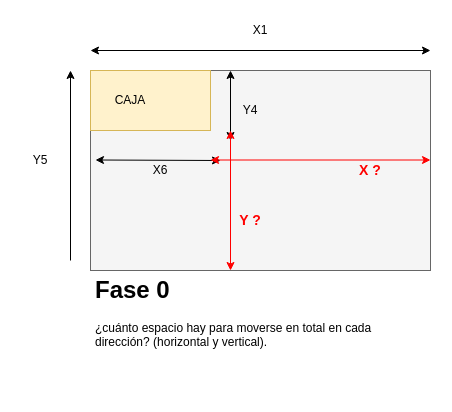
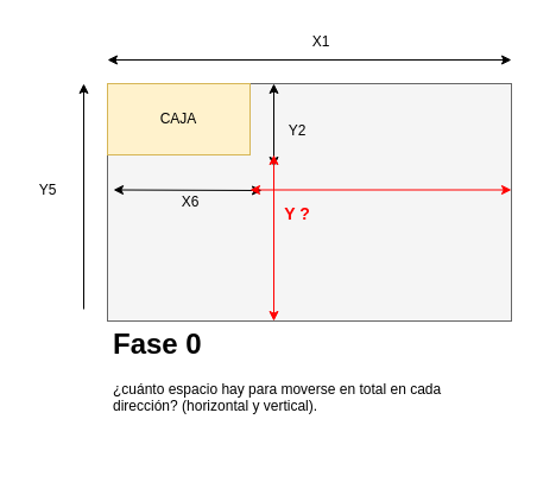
  <mxCell id="0" />
  <mxCell id="1" parent="0" />
  <mxCell id="2" value="" style="rounded=0;whiteSpace=wrap;html=1;fillColor=#f5f5f5;strokeColor=#666666;fontColor=#333333;" parent="1" vertex="1"><mxGeometry x="90" y="70" width="340" height="200" as="geometry" /></mxCell>
  <mxCell id="3" value="" style="rounded=0;whiteSpace=wrap;html=1;fillColor=#fff2cc;strokeColor=#d6b656;" parent="1" vertex="1"><mxGeometry x="90" y="70" width="120" height="60" as="geometry" /></mxCell>
  <mxCell id="4" value="" style="endArrow=classic;startArrow=classic;html=1;" parent="1" edge="1"><mxGeometry width="50" height="50" relative="1" as="geometry"><mxPoint x="90" y="50" as="sourcePoint" /><mxPoint x="430" y="50" as="targetPoint" /></mxGeometry></mxCell>
  <mxCell id="5" value="" style="endArrow=classic;html=1;" parent="1" edge="1"><mxGeometry width="50" height="50" relative="1" as="geometry"><mxPoint x="70" y="260" as="sourcePoint" /><mxPoint x="70" y="70" as="targetPoint" /></mxGeometry></mxCell>
  <mxCell id="6" value="" style="endArrow=classic;startArrow=classic;html=1;" parent="1" edge="1"><mxGeometry width="50" height="50" relative="1" as="geometry"><mxPoint x="95" y="159.5" as="sourcePoint" /><mxPoint x="220" y="160" as="targetPoint" /></mxGeometry></mxCell>
  <mxCell id="7" value="" style="endArrow=classic;startArrow=classic;html=1;" parent="1" edge="1"><mxGeometry width="50" height="50" relative="1" as="geometry"><mxPoint x="230" y="140" as="sourcePoint" /><mxPoint x="230" y="70" as="targetPoint" /><Array as="points"><mxPoint x="230" y="70" /></Array></mxGeometry></mxCell>
- <mxCell id="8" value="X1" style="text;html=1;strokeColor=none;fillColor=none;align=center;verticalAlign=middle;whiteSpace=wrap;rounded=0;" parent="1" vertex="1"><mxGeometry x="240" y="20" width="40" height="20" as="geometry" /></mxCell>
+ <mxCell id="8" value="X1" style="text;html=1;strokeColor=none;fillColor=none;align=center;verticalAlign=middle;whiteSpace=wrap;rounded=0;" parent="1" vertex="1"><mxGeometry x="250" y="25" width="40" height="20" as="geometry" /></mxCell>
  <mxCell id="9" value="X6" style="text;html=1;strokeColor=none;fillColor=none;align=center;verticalAlign=middle;whiteSpace=wrap;rounded=0;" parent="1" vertex="1"><mxGeometry x="140" y="160" width="40" height="20" as="geometry" /></mxCell>
- <mxCell id="10" value="Y4" style="text;html=1;strokeColor=none;fillColor=none;align=center;verticalAlign=middle;whiteSpace=wrap;rounded=0;" parent="1" vertex="1"><mxGeometry x="230" y="100" width="40" height="20" as="geometry" /></mxCell>
+ <mxCell id="10" value="Y2" style="text;html=1;strokeColor=none;fillColor=none;align=center;verticalAlign=middle;whiteSpace=wrap;rounded=0;" parent="1" vertex="1"><mxGeometry x="230" y="100" width="40" height="20" as="geometry" /></mxCell>
  <mxCell id="11" value="Y5" style="text;html=1;strokeColor=none;fillColor=none;align=center;verticalAlign=middle;whiteSpace=wrap;rounded=0;" parent="1" vertex="1"><mxGeometry x="20" y="150" width="40" height="20" as="geometry" /></mxCell>
  <mxCell id="12" value="" style="endArrow=classic;startArrow=classic;html=1;strokeColor=#FF0000;" parent="1" edge="1"><mxGeometry width="50" height="50" relative="1" as="geometry"><mxPoint x="210" y="159.5" as="sourcePoint" /><mxPoint x="430" y="159.5" as="targetPoint" /></mxGeometry></mxCell>
  <mxCell id="13" value="" style="endArrow=classic;startArrow=classic;html=1;strokeColor=#FF0000;" parent="1" edge="1"><mxGeometry width="50" height="50" relative="1" as="geometry"><mxPoint x="230" y="270" as="sourcePoint" /><mxPoint x="230" y="130" as="targetPoint" /></mxGeometry></mxCell>
- <mxCell id="14" value="&lt;font color=&quot;#ff0000&quot; size=&quot;1&quot;&gt;&lt;b style=&quot;font-size: 14px&quot;&gt;X ?&lt;/b&gt;&lt;/font&gt;" style="text;html=1;strokeColor=none;fillColor=none;align=center;verticalAlign=middle;whiteSpace=wrap;rounded=0;" parent="1" vertex="1"><mxGeometry x="350" y="160" width="40" height="20" as="geometry" /></mxCell>
- <mxCell id="15" value="&lt;font color=&quot;#ff0000&quot; size=&quot;1&quot;&gt;&lt;b style=&quot;font-size: 14px&quot;&gt;Y ?&lt;/b&gt;&lt;/font&gt;" style="text;html=1;strokeColor=none;fillColor=none;align=center;verticalAlign=middle;whiteSpace=wrap;rounded=0;" parent="1" vertex="1"><mxGeometry x="230" y="210" width="40" height="20" as="geometry" /></mxCell>
- <mxCell id="16" value="CAJA" style="text;html=1;strokeColor=none;fillColor=none;align=center;verticalAlign=middle;whiteSpace=wrap;rounded=0;" parent="1" vertex="1"><mxGeometry x="110" y="90" width="40" height="20" as="geometry" /></mxCell>
+ <mxCell id="15" value="&lt;font color=&quot;#ff0000&quot; size=&quot;1&quot;&gt;&lt;b style=&quot;font-size: 14px&quot;&gt;Y ?&lt;/b&gt;&lt;/font&gt;" style="text;html=1;strokeColor=none;fillColor=none;align=center;verticalAlign=middle;whiteSpace=wrap;rounded=0;" parent="1" vertex="1"><mxGeometry x="230" y="170" width="40" height="20" as="geometry" /></mxCell>
+ <mxCell id="16" value="CAJA" style="text;html=1;strokeColor=none;fillColor=none;align=center;verticalAlign=middle;whiteSpace=wrap;rounded=0;" parent="1" vertex="1"><mxGeometry x="130" y="90" width="40" height="20" as="geometry" /></mxCell>
  <mxCell id="17" value="&lt;h1&gt;Fase 0&lt;/h1&gt;&lt;p&gt;¿cuánto espacio hay para moverse en total en cada dirección? (horizontal y vertical).&lt;/p&gt;" style="text;html=1;strokeColor=none;fillColor=none;spacing=5;spacingTop=-20;whiteSpace=wrap;overflow=hidden;rounded=0;" parent="1" vertex="1"><mxGeometry x="90" y="270" width="340" height="120" as="geometry" /></mxCell>
